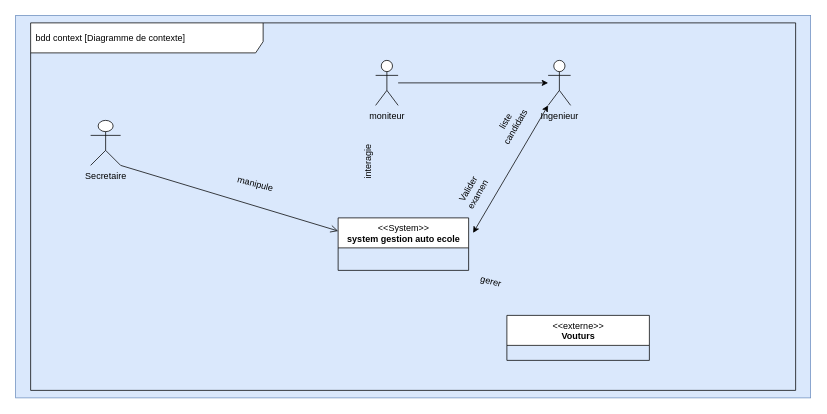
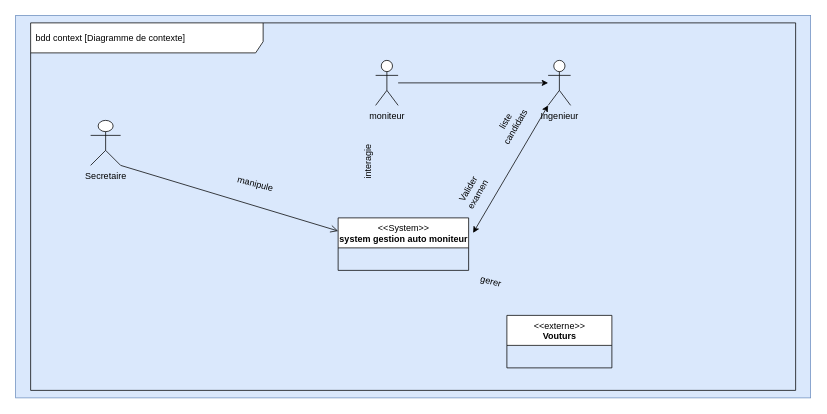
  <mxCell id="0" />
  <mxCell id="1" parent="0" />
  <mxCell id="2" value="" style="rounded=0;whiteSpace=wrap;html=1;fillColor=#dae8fc;strokeColor=#6c8ebf;" vertex="1" parent="1"><mxGeometry x="20" y="20" width="1060" height="510" as="geometry" /></mxCell>
  <mxCell id="3" value="bdd context [Diagramme de contexte]" style="shape=umlFrame;whiteSpace=wrap;html=1;width=310;height=40;boundedLbl=1;verticalAlign=middle;align=left;spacingLeft=5;" parent="1" vertex="1"><mxGeometry x="40" y="30" width="1020" height="490" as="geometry" /></mxCell>
  <mxCell id="4" value="Secretaire" style="shape=umlActor;verticalLabelPosition=bottom;verticalAlign=top;html=1;" parent="1" vertex="1"><mxGeometry x="120" y="160" width="40" height="60" as="geometry" /></mxCell>
- <mxCell id="5" value="&amp;lt;&amp;lt;System&amp;gt;&amp;gt;&lt;br&gt;&lt;b&gt;system gestion auto ecole&lt;/b&gt;" style="swimlane;fontStyle=0;align=center;verticalAlign=top;childLayout=stackLayout;horizontal=1;startSize=40;horizontalStack=0;resizeParent=1;resizeParentMax=0;resizeLast=0;collapsible=0;marginBottom=0;html=1;" parent="1" vertex="1"><mxGeometry x="450" y="290" width="174" height="70" as="geometry" /></mxCell>
+ <mxCell id="5" value="&amp;lt;&amp;lt;System&amp;gt;&amp;gt;&lt;br&gt;&lt;b&gt;system gestion auto moniteur&lt;/b&gt;" style="swimlane;fontStyle=0;align=center;verticalAlign=top;childLayout=stackLayout;horizontal=1;startSize=40;horizontalStack=0;resizeParent=1;resizeParentMax=0;resizeLast=0;collapsible=0;marginBottom=0;html=1;" parent="1" vertex="1"><mxGeometry x="450" y="290" width="174" height="70" as="geometry" /></mxCell>
  <mxCell id="6" value="" style="endArrow=open;startArrow=none;endFill=0;startFill=0;endSize=8;html=1;verticalAlign=bottom;labelBackgroundColor=none;strokeWidth=1;exitX=1;exitY=1;exitDx=0;exitDy=0;exitPerimeter=0;entryX=0;entryY=0.25;entryDx=0;entryDy=0;" parent="1" source="4" target="5" edge="1"><mxGeometry width="160" relative="1" as="geometry"><mxPoint x="240" y="260" as="sourcePoint" /><mxPoint x="400" y="260" as="targetPoint" /></mxGeometry></mxCell>
  <mxCell id="7" value="manipule" style="text;html=1;strokeColor=none;fillColor=none;align=center;verticalAlign=middle;whiteSpace=wrap;rounded=0;rotation=15;" parent="1" vertex="1"><mxGeometry x="310" y="230" width="60" height="30" as="geometry" /></mxCell>
  <mxCell id="8" value="moniteur" style="shape=umlActor;verticalLabelPosition=bottom;verticalAlign=top;html=1;outlineConnect=0;" parent="1" vertex="1"><mxGeometry x="500" y="80" width="30" height="60" as="geometry" /></mxCell>
  <mxCell id="9" value="" style="endArrow=classic;html=1;" parent="1" source="8" target="11" edge="1"><mxGeometry width="50" height="50" relative="1" as="geometry"><mxPoint x="630" y="320" as="sourcePoint" /><mxPoint x="680" y="270" as="targetPoint" /></mxGeometry></mxCell>
  <mxCell id="10" value="interagie" style="text;html=1;strokeColor=none;fillColor=none;align=center;verticalAlign=middle;whiteSpace=wrap;rounded=0;rotation=-90;" parent="1" vertex="1"><mxGeometry x="460" y="200" width="60" height="30" as="geometry" /></mxCell>
  <mxCell id="11" value="Ingenieur" style="shape=umlActor;verticalLabelPosition=bottom;verticalAlign=top;html=1;outlineConnect=0;" parent="1" vertex="1"><mxGeometry x="730" y="80" width="30" height="60" as="geometry" /></mxCell>
  <mxCell id="12" value="Valider examen" style="text;html=1;strokeColor=none;fillColor=none;align=center;verticalAlign=middle;whiteSpace=wrap;rounded=0;rotation=-60;" parent="1" vertex="1"><mxGeometry x="600" y="240" width="60" height="30" as="geometry" /></mxCell>
  <mxCell id="13" value="" style="endArrow=classic;startArrow=classic;html=1;entryX=0;entryY=1;entryDx=0;entryDy=0;entryPerimeter=0;" parent="1" target="11" edge="1"><mxGeometry width="50" height="50" relative="1" as="geometry"><mxPoint x="630" y="310" as="sourcePoint" /><mxPoint x="680" y="260" as="targetPoint" /></mxGeometry></mxCell>
  <mxCell id="14" value="liste&lt;br&gt;candidats" style="text;html=1;strokeColor=none;fillColor=none;align=center;verticalAlign=middle;whiteSpace=wrap;rounded=0;rotation=-60;" parent="1" vertex="1"><mxGeometry x="650" y="150" width="60" height="30" as="geometry" /></mxCell>
- <mxCell id="15" value="&amp;lt;&amp;lt;externe&amp;gt;&amp;gt;&lt;br&gt;&lt;b&gt;Vouturs&lt;/b&gt;" style="swimlane;fontStyle=0;align=center;verticalAlign=top;childLayout=stackLayout;horizontal=1;startSize=40;horizontalStack=0;resizeParent=1;resizeParentMax=0;resizeLast=0;collapsible=0;marginBottom=0;html=1;" parent="1" vertex="1"><mxGeometry x="675" y="420" width="190" height="60" as="geometry" /></mxCell>
+ <mxCell id="15" value="&amp;lt;&amp;lt;externe&amp;gt;&amp;gt;&lt;br&gt;&lt;b&gt;Vouturs&lt;/b&gt;" style="swimlane;fontStyle=0;align=center;verticalAlign=top;childLayout=stackLayout;horizontal=1;startSize=40;horizontalStack=0;resizeParent=1;resizeParentMax=0;resizeLast=0;collapsible=0;marginBottom=0;html=1;" parent="1" vertex="1"><mxGeometry x="675" y="420" width="140" height="70" as="geometry" /></mxCell>
  <mxCell id="16" value="gerer" style="text;html=1;strokeColor=none;fillColor=none;align=center;verticalAlign=middle;whiteSpace=wrap;rounded=0;rotation=15;" parent="1" vertex="1"><mxGeometry x="624" y="360" width="60" height="30" as="geometry" /></mxCell>
